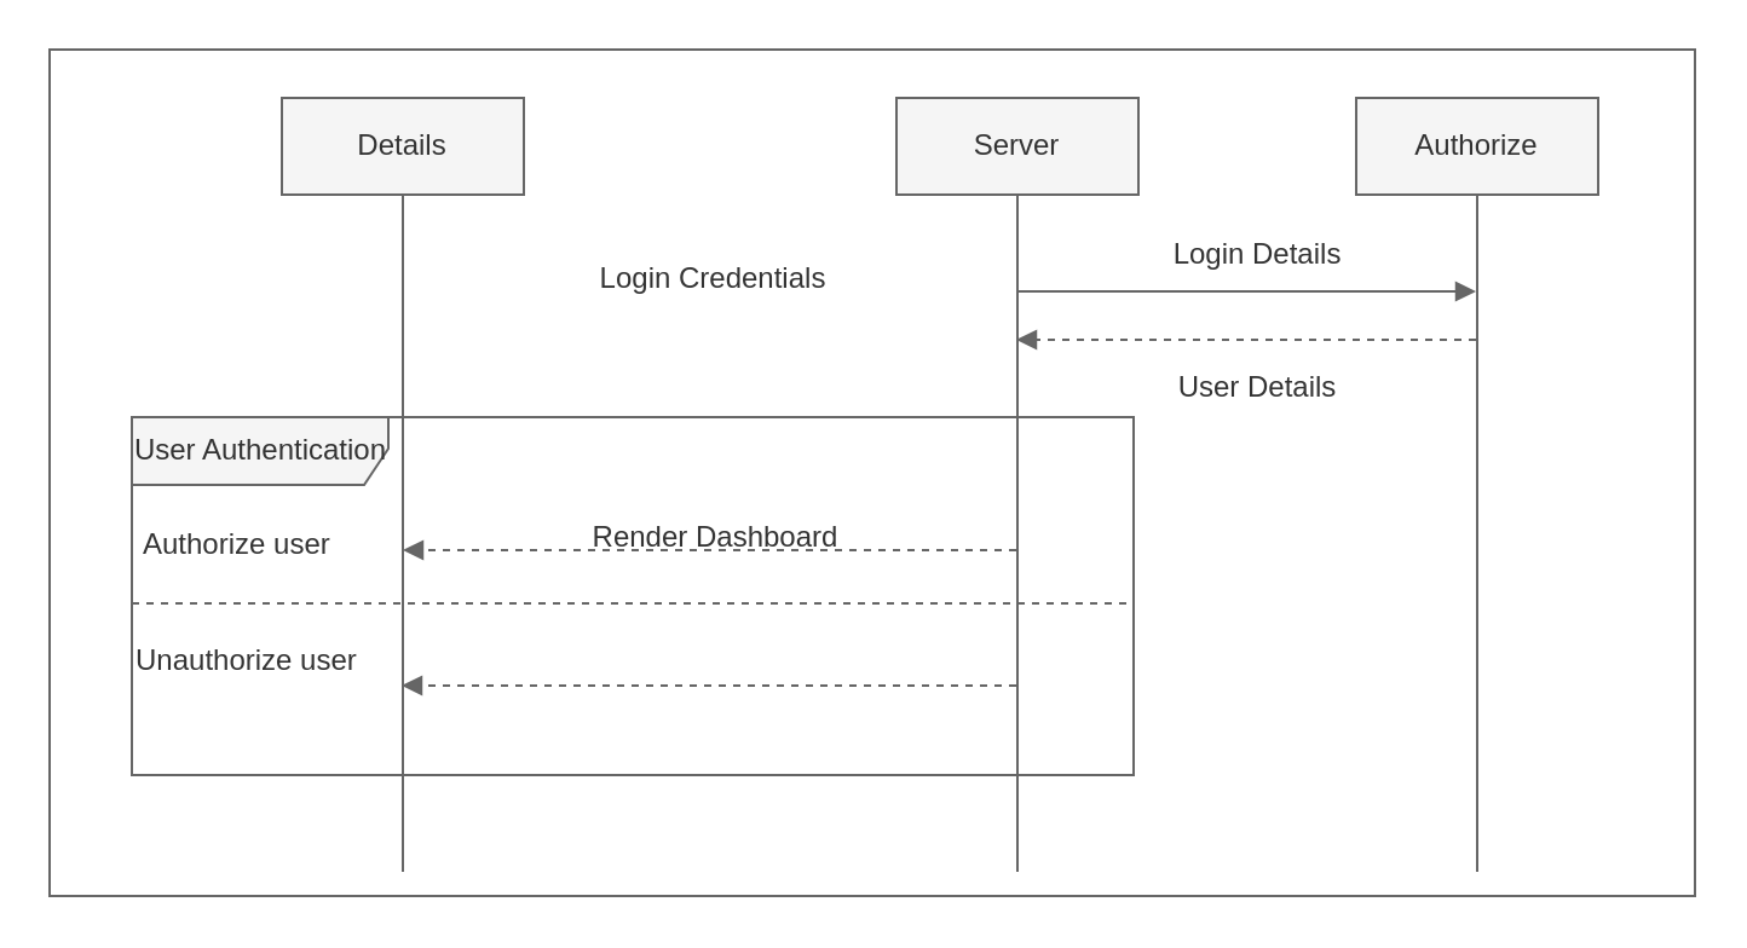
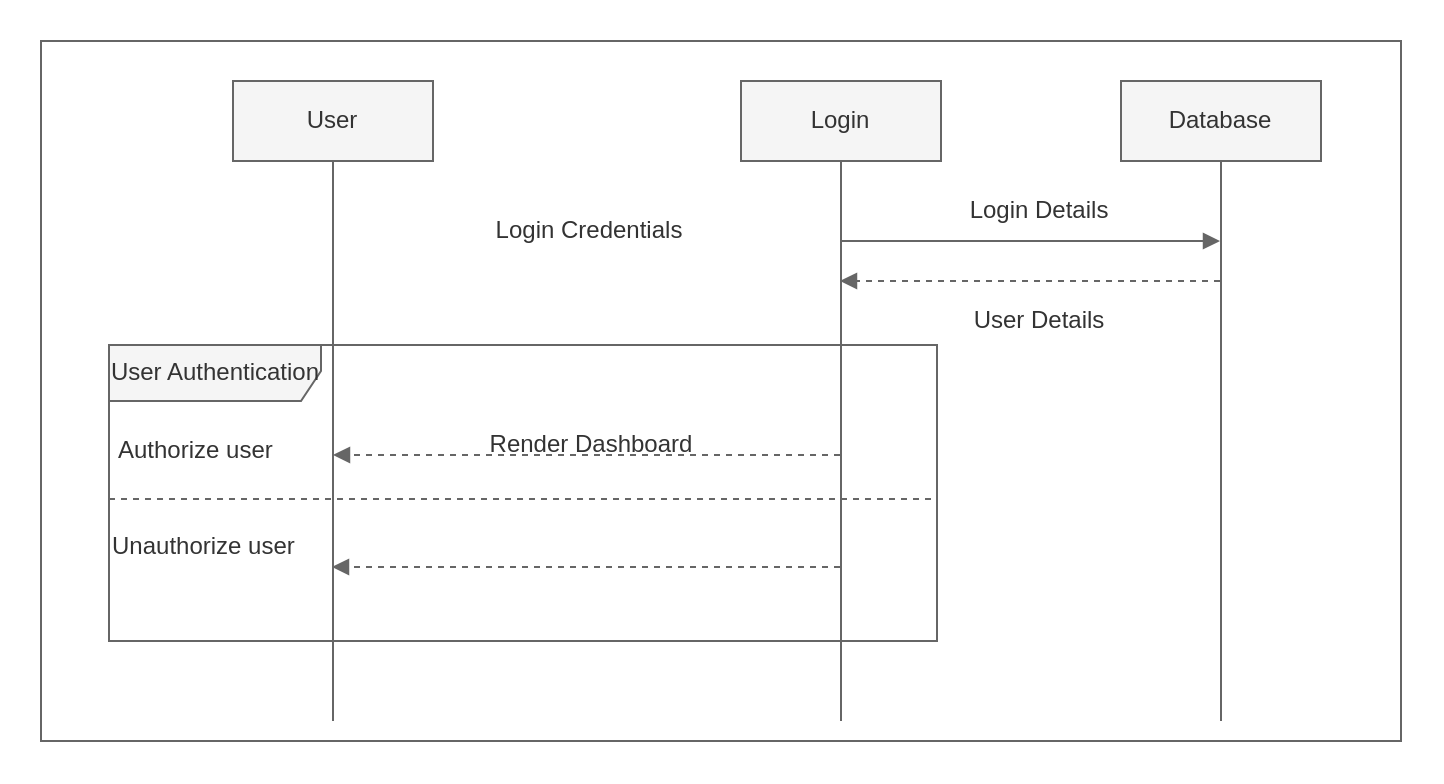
  <mxCell id="0" />
  <mxCell id="1" parent="0" />
  <mxCell id="2" value="" style="rounded=0;whiteSpace=wrap;html=1;fillColor=none;fontColor=#333333;strokeColor=#666666;" parent="1" vertex="1"><mxGeometry x="20" y="20" width="680" height="350" as="geometry" /></mxCell>
  <mxCell id="3" value="User Authentication" style="shape=umlFrame;tabWidth=110;tabHeight=30;tabPosition=left;html=1;boundedLbl=1;labelInHeader=1;width=106;height=28;fillColor=#f5f5f5;fontColor=#333333;strokeColor=#666666;" parent="1" vertex="1"><mxGeometry x="54" y="172" width="414" height="148" as="geometry" /></mxCell>
  <mxCell id="4" value="Authorize user" style="text;fillColor=none;fontColor=#333333;strokeColor=none;" parent="3" vertex="1"><mxGeometry width="100" height="20" relative="1" as="geometry"><mxPoint x="3" y="39" as="offset" /></mxGeometry></mxCell>
  <mxCell id="5" value="" style="line;strokeWidth=1;dashed=1;labelPosition=center;verticalLabelPosition=bottom;align=left;verticalAlign=top;spacingLeft=20;spacingTop=15;fillColor=#f5f5f5;fontColor=#333333;strokeColor=#666666;" parent="3" vertex="1"><mxGeometry y="74" width="414" height="5.92" as="geometry" /></mxCell>
  <mxCell id="6" value="Unauthorize user" style="text;fillColor=none;fontColor=#333333;strokeColor=none;" parent="3" vertex="1"><mxGeometry width="100" height="20" relative="1" as="geometry"><mxPoint y="87" as="offset" /></mxGeometry></mxCell>
  <mxCell id="7" value="Render Dashboard" style="text;html=1;align=center;verticalAlign=middle;resizable=0;points=[];autosize=1;strokeColor=none;fillColor=none;fontColor=#333333;" parent="3" vertex="1"><mxGeometry x="181.2" y="35.268" width="120" height="30" as="geometry" /></mxCell>
- <mxCell id="8" value="Authorize" style="shape=umlLifeline;perimeter=lifelinePerimeter;whiteSpace=wrap;html=1;container=1;collapsible=0;recursiveResize=0;outlineConnect=0;lifelineDashed=0;fillColor=#f5f5f5;fontColor=#333333;strokeColor=#666666;" parent="1" vertex="1"><mxGeometry x="560" y="40" width="100" height="320" as="geometry" /></mxCell>
+ <mxCell id="8" value="Database" style="shape=umlLifeline;perimeter=lifelinePerimeter;whiteSpace=wrap;html=1;container=1;collapsible=0;recursiveResize=0;outlineConnect=0;lifelineDashed=0;fillColor=#f5f5f5;fontColor=#333333;strokeColor=#666666;" parent="1" vertex="1"><mxGeometry x="560" y="40" width="100" height="320" as="geometry" /></mxCell>
  <mxCell id="9" value="Login Credentials" style="text;html=1;align=center;verticalAlign=middle;resizable=0;points=[];autosize=1;strokeColor=none;fillColor=none;fontColor=#333333;" parent="1" vertex="1"><mxGeometry x="234" y="100" width="120" height="30" as="geometry" /></mxCell>
  <mxCell id="10" value="" style="html=1;verticalAlign=bottom;labelBackgroundColor=none;endArrow=block;endFill=1;fillColor=#f5f5f5;strokeColor=#666666;" parent="1" source="16" target="8" edge="1"><mxGeometry width="160" relative="1" as="geometry"><mxPoint x="426" y="120" as="sourcePoint" /><mxPoint x="676" y="120" as="targetPoint" /><Array as="points"><mxPoint x="556.5" y="120" /></Array></mxGeometry></mxCell>
  <mxCell id="11" value="Login Details" style="text;html=1;align=center;verticalAlign=middle;resizable=0;points=[];autosize=1;strokeColor=none;fillColor=none;fontColor=#333333;" parent="1" vertex="1"><mxGeometry x="474" y="90" width="90" height="30" as="geometry" /></mxCell>
  <mxCell id="12" value="" style="html=1;verticalAlign=bottom;labelBackgroundColor=none;endArrow=block;endFill=1;dashed=1;fillColor=#f5f5f5;strokeColor=#666666;" parent="1" source="8" target="16" edge="1"><mxGeometry width="160" relative="1" as="geometry"><mxPoint x="366" y="190" as="sourcePoint" /><mxPoint x="526" y="190" as="targetPoint" /><Array as="points"><mxPoint x="546" y="140" /></Array></mxGeometry></mxCell>
  <mxCell id="13" value="User Details" style="text;html=1;align=center;verticalAlign=middle;resizable=0;points=[];autosize=1;strokeColor=none;fillColor=none;fontColor=#333333;" parent="1" vertex="1"><mxGeometry x="474" y="145" width="90" height="30" as="geometry" /></mxCell>
- <mxCell id="14" value="Details" style="shape=umlLifeline;perimeter=lifelinePerimeter;whiteSpace=wrap;html=1;container=1;collapsible=0;recursiveResize=0;outlineConnect=0;lifelineDashed=0;fillColor=#f5f5f5;fontColor=#333333;strokeColor=#666666;" parent="1" vertex="1"><mxGeometry x="116" y="40" width="100" height="320" as="geometry" /></mxCell>
+ <mxCell id="14" value="User" style="shape=umlLifeline;perimeter=lifelinePerimeter;whiteSpace=wrap;html=1;container=1;collapsible=0;recursiveResize=0;outlineConnect=0;lifelineDashed=0;fillColor=#f5f5f5;fontColor=#333333;strokeColor=#666666;" parent="1" vertex="1"><mxGeometry x="116" y="40" width="100" height="320" as="geometry" /></mxCell>
  <mxCell id="15" value="" style="html=1;verticalAlign=bottom;labelBackgroundColor=none;endArrow=block;endFill=1;dashed=1;fillColor=#f5f5f5;strokeColor=#666666;" parent="14" edge="1" source="16"><mxGeometry width="160" relative="1" as="geometry"><mxPoint x="300" y="187" as="sourcePoint" /><mxPoint x="50" y="187" as="targetPoint" /><Array as="points"><mxPoint x="180.5" y="187" /></Array></mxGeometry></mxCell>
- <mxCell id="16" value="Server" style="shape=umlLifeline;perimeter=lifelinePerimeter;whiteSpace=wrap;html=1;container=1;collapsible=0;recursiveResize=0;outlineConnect=0;lifelineDashed=0;fillColor=#f5f5f5;fontColor=#333333;strokeColor=#666666;" parent="1" vertex="1"><mxGeometry x="370" y="40" width="100" height="320" as="geometry" /></mxCell>
+ <mxCell id="16" value="Login" style="shape=umlLifeline;perimeter=lifelinePerimeter;whiteSpace=wrap;html=1;container=1;collapsible=0;recursiveResize=0;outlineConnect=0;lifelineDashed=0;fillColor=#f5f5f5;fontColor=#333333;strokeColor=#666666;" parent="1" vertex="1"><mxGeometry x="370" y="40" width="100" height="320" as="geometry" /></mxCell>
  <mxCell id="17" value="" style="html=1;verticalAlign=bottom;labelBackgroundColor=none;endArrow=block;endFill=1;dashed=1;fillColor=#f5f5f5;strokeColor=#666666;" parent="1" edge="1"><mxGeometry width="160" relative="1" as="geometry"><mxPoint x="419.5" y="283" as="sourcePoint" /><mxPoint x="165.5" y="283" as="targetPoint" /><Array as="points"><mxPoint x="310" y="283" /></Array></mxGeometry></mxCell>
